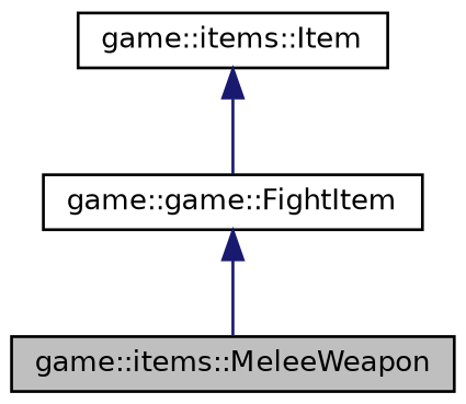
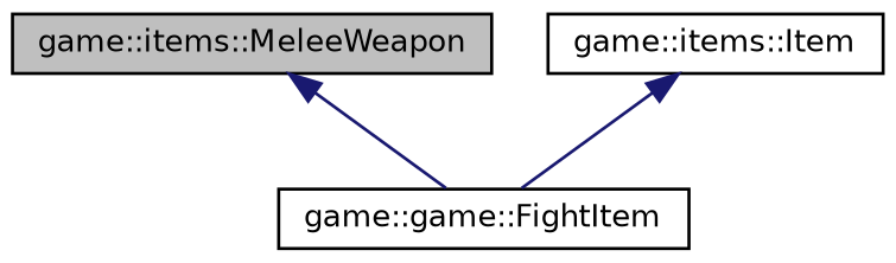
  digraph {
    node [color=black fillcolor=white fontname=Helvetica fontsize=10 shape=record style=filled]
    edge [color=midnightblue dir=back fontname=Helvetica fontsize=10 labelfontname=Helvetica labelfontsize=10 style=solid]
    n1 [fillcolor=grey75 fontcolor=black height=0.2 label="game::items::MeleeWeapon" width=0.4]
    n2 [height=0.2 label="game::game::FightItem" width=0.4]
    n3 [height=0.2 label="game::items::Item" width=0.4]
-   n2 -> n1
+   n1 -> n2
    n3 -> n2
  }
